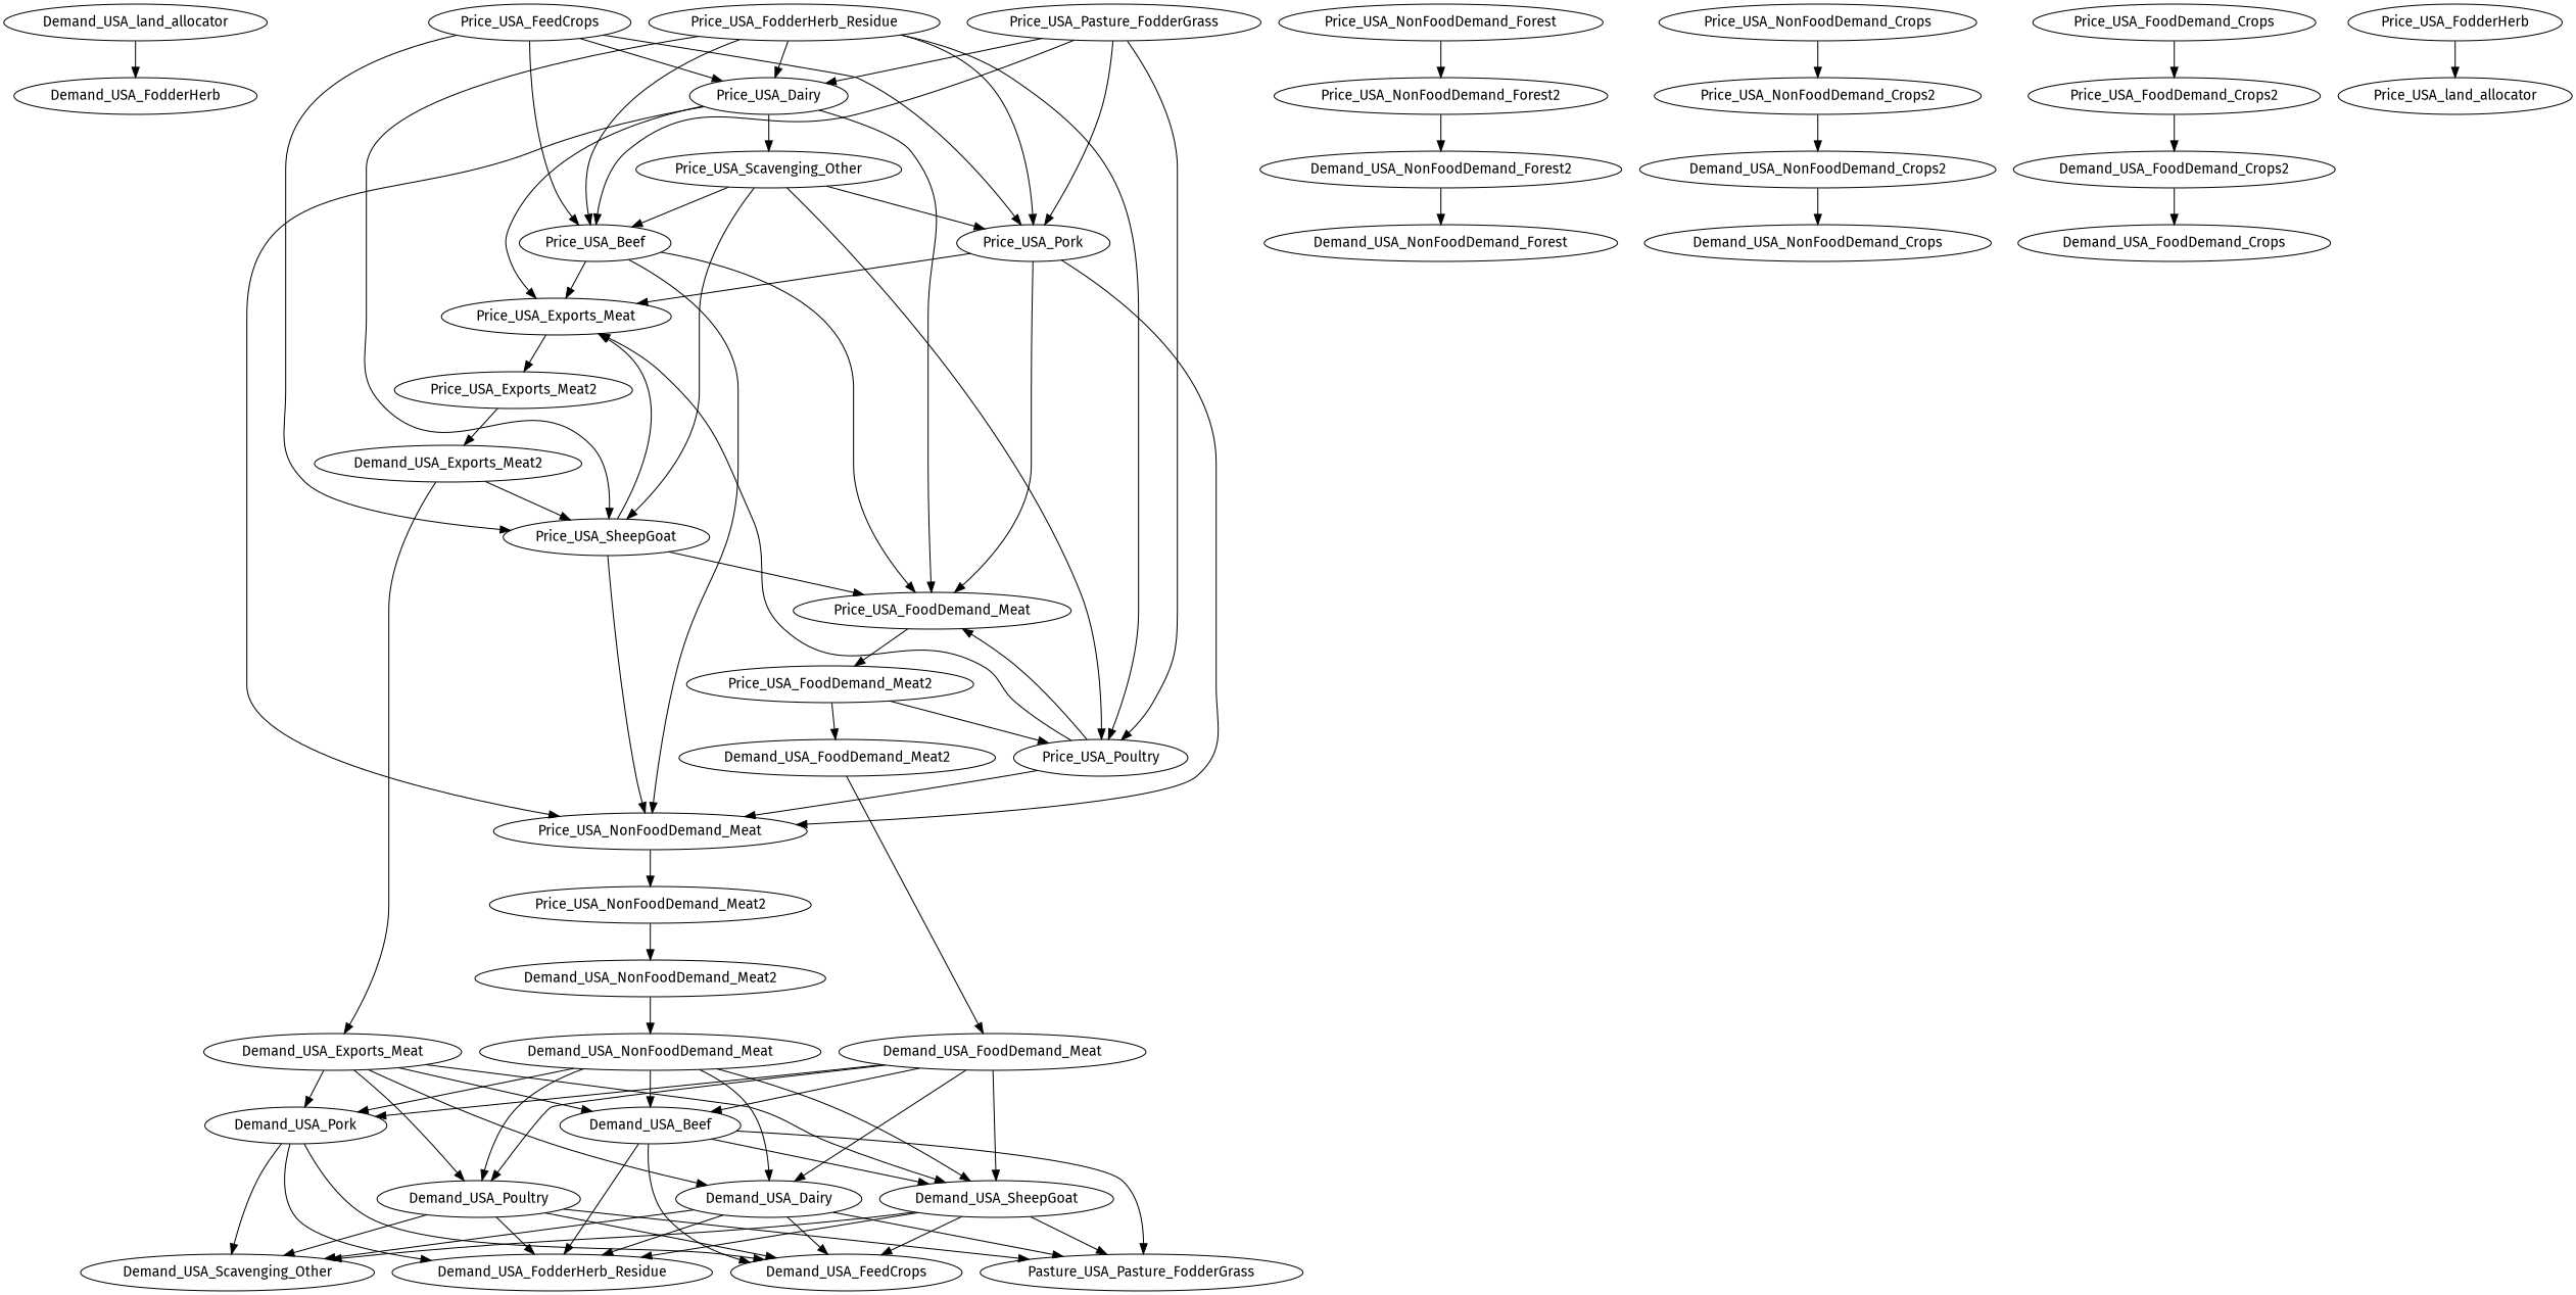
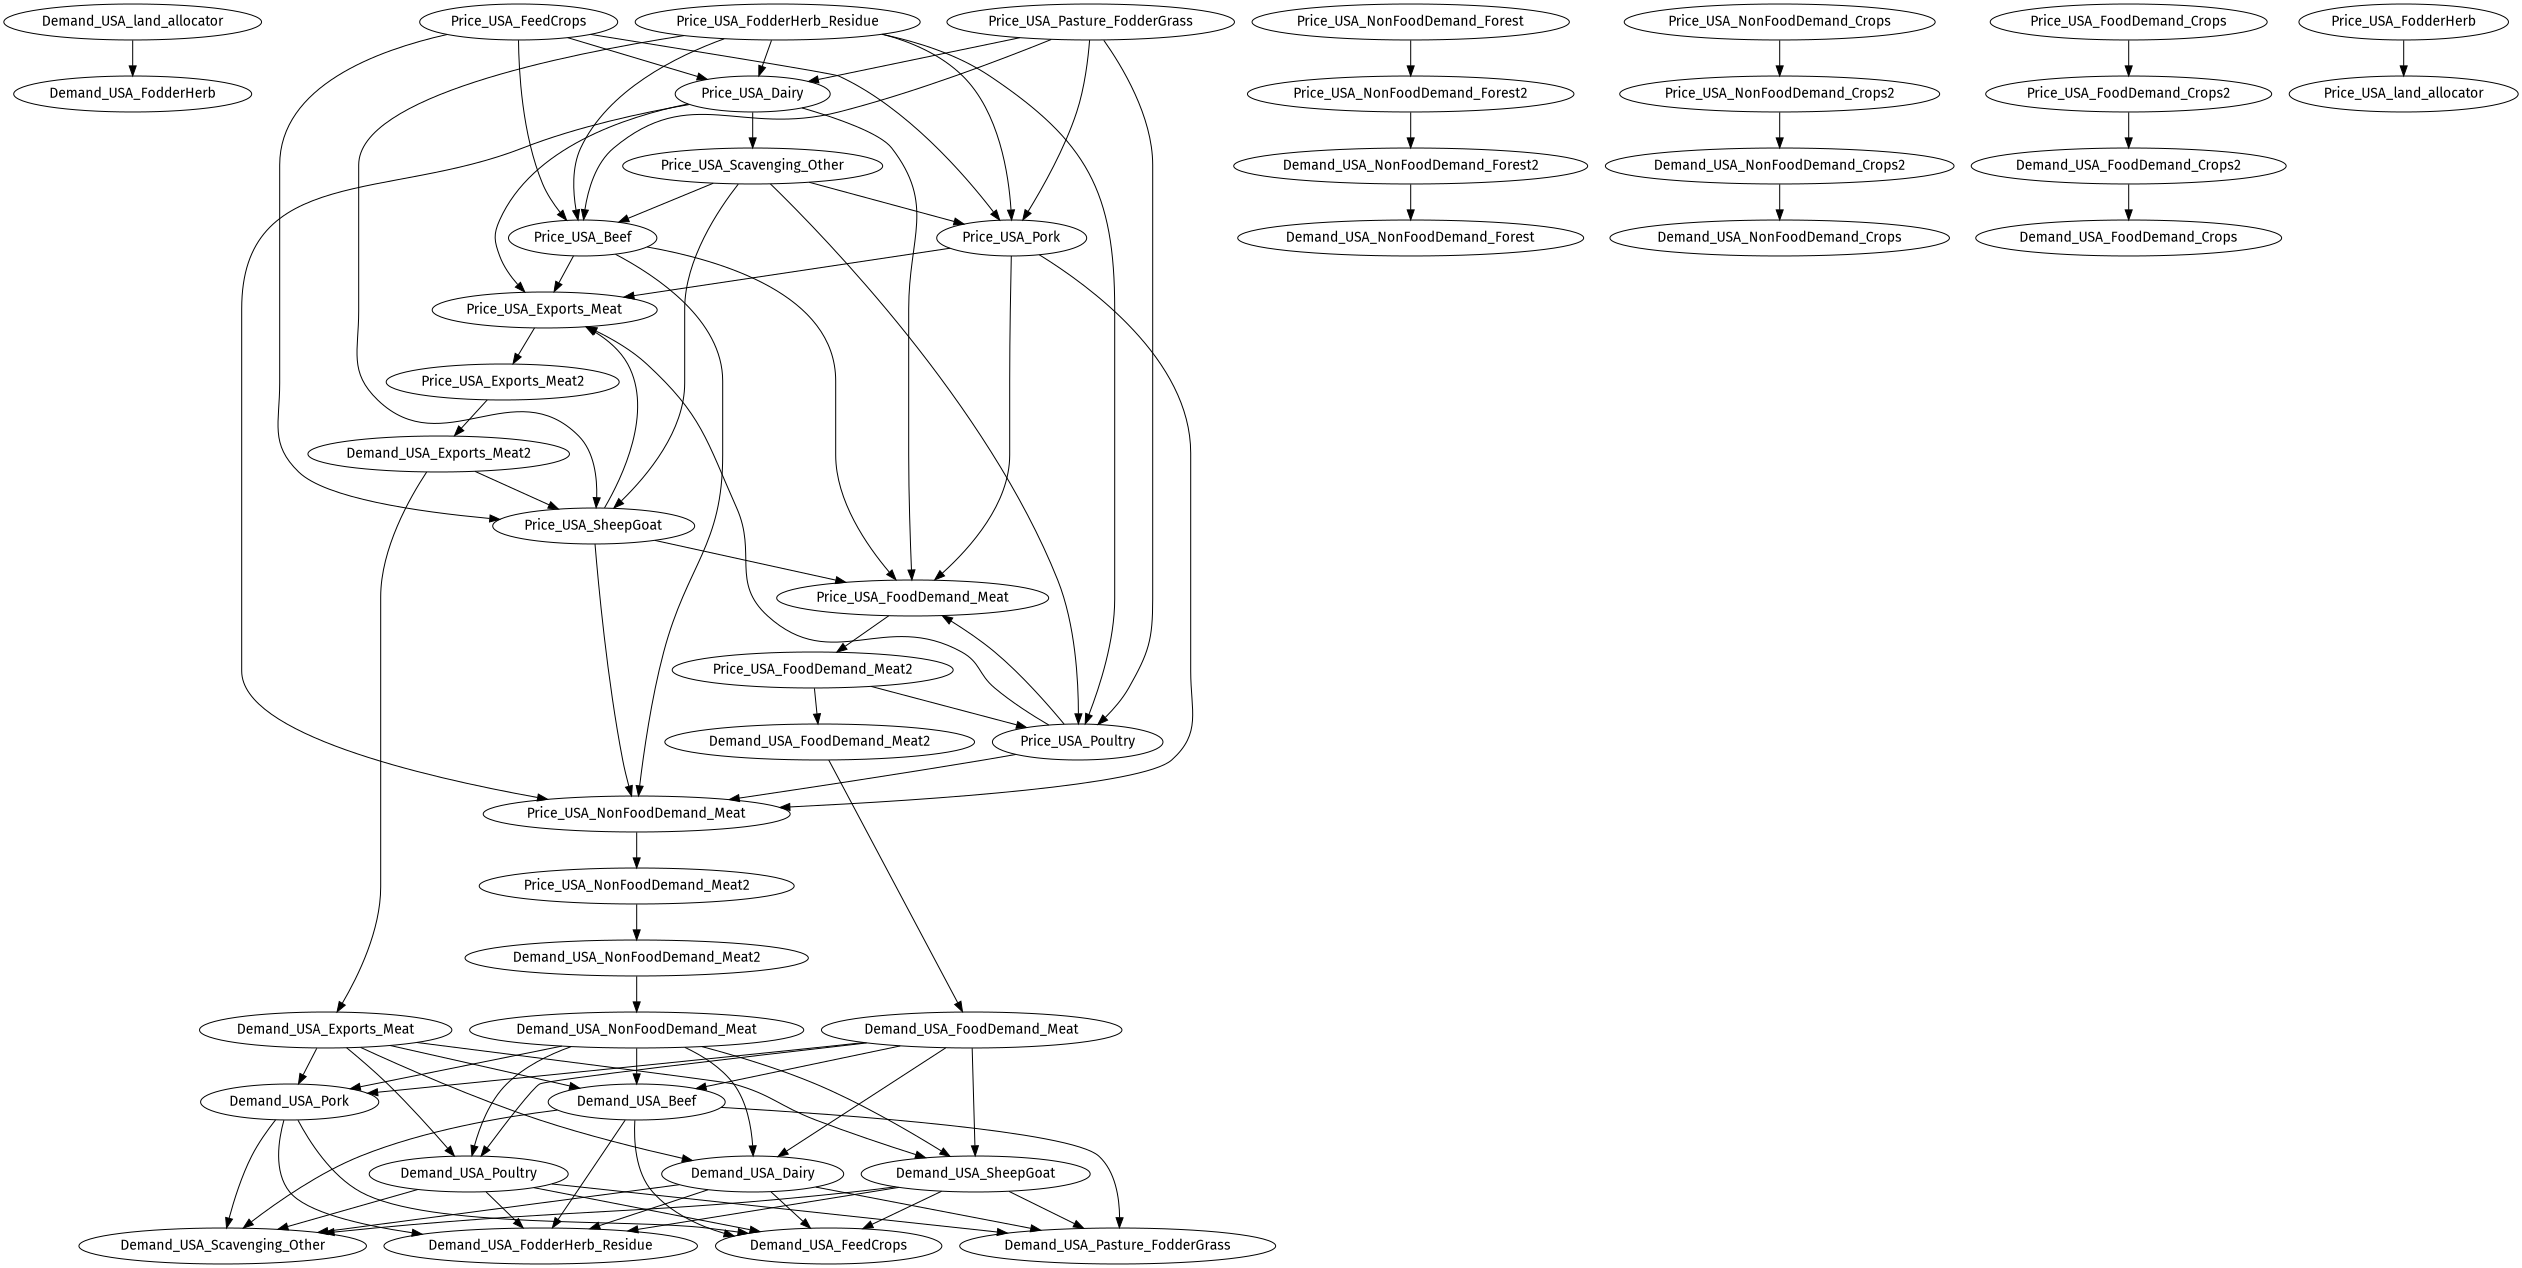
  digraph {
    fontname="Fira Sans"
    node [fontname="Fira Sans"]
    edge [fontname="Fira Sans"]
    Demand_USA_land_allocator
    Demand_USA_FodderHerb
    Price_USA_Scavenging_Other
    Price_USA_Beef
    Price_USA_Pork
    Price_USA_Poultry
    Price_USA_SheepGoat
    Price_USA_Exports_Meat
    Price_USA_FoodDemand_Meat
    Price_USA_NonFoodDemand_Meat
    Price_USA_Dairy
    Price_USA_Exports_Meat2
    Price_USA_FoodDemand_Meat2
    Price_USA_NonFoodDemand_Meat2
    Demand_USA_Exports_Meat2
    Demand_USA_FoodDemand_Meat2
    Demand_USA_NonFoodDemand_Meat2
    Demand_USA_NonFoodDemand_Meat
    Demand_USA_Beef
    Demand_USA_Dairy
    Demand_USA_Pork
    Demand_USA_Poultry
    Demand_USA_SheepGoat
    Demand_USA_FeedCrops
    Demand_USA_FodderHerb_Residue
-   Demand_USA_Pasture_FodderGrass [label=Pasture_USA_Pasture_FodderGrass]
+   Demand_USA_Pasture_FodderGrass
    Demand_USA_Scavenging_Other
    Demand_USA_FoodDemand_Meat
    Demand_USA_Exports_Meat
    Price_USA_Pasture_FodderGrass
    Price_USA_NonFoodDemand_Forest
    Price_USA_NonFoodDemand_Forest2
    Demand_USA_NonFoodDemand_Forest2
    Demand_USA_NonFoodDemand_Forest
    Price_USA_NonFoodDemand_Crops
    Price_USA_NonFoodDemand_Crops2
    Demand_USA_NonFoodDemand_Crops2
    Demand_USA_NonFoodDemand_Crops
    Price_USA_FoodDemand_Crops
    Price_USA_FoodDemand_Crops2
    Demand_USA_FoodDemand_Crops2
    Demand_USA_FoodDemand_Crops
    Price_USA_FodderHerb_Residue
    Price_USA_FodderHerb
    Price_USA_land_allocator
    Price_USA_FeedCrops
    Demand_USA_land_allocator -> Demand_USA_FodderHerb
    Price_USA_Scavenging_Other -> Price_USA_Beef
    Price_USA_Scavenging_Other -> Price_USA_Pork
    Price_USA_Scavenging_Other -> Price_USA_Poultry
    Price_USA_Scavenging_Other -> Price_USA_SheepGoat
    Price_USA_Beef -> Price_USA_Exports_Meat
    Price_USA_Beef -> Price_USA_FoodDemand_Meat
    Price_USA_Beef -> Price_USA_NonFoodDemand_Meat
    Price_USA_Pork -> Price_USA_Exports_Meat
    Price_USA_Pork -> Price_USA_FoodDemand_Meat
    Price_USA_Pork -> Price_USA_NonFoodDemand_Meat
    Price_USA_Poultry -> Price_USA_Exports_Meat
    Price_USA_Poultry -> Price_USA_FoodDemand_Meat
    Price_USA_Poultry -> Price_USA_NonFoodDemand_Meat
    Price_USA_SheepGoat -> Price_USA_Exports_Meat
    Price_USA_SheepGoat -> Price_USA_FoodDemand_Meat
    Price_USA_SheepGoat -> Price_USA_NonFoodDemand_Meat
    Price_USA_Exports_Meat -> Price_USA_Exports_Meat2
    Price_USA_FoodDemand_Meat -> Price_USA_FoodDemand_Meat2
    Price_USA_NonFoodDemand_Meat -> Price_USA_NonFoodDemand_Meat2
    Price_USA_Dairy -> Price_USA_Scavenging_Other
    Price_USA_Dairy -> Price_USA_Exports_Meat
    Price_USA_Dairy -> Price_USA_FoodDemand_Meat
    Price_USA_Dairy -> Price_USA_NonFoodDemand_Meat
    Price_USA_Exports_Meat2 -> Demand_USA_Exports_Meat2
    Price_USA_FoodDemand_Meat2 -> Price_USA_Poultry
    Price_USA_FoodDemand_Meat2 -> Demand_USA_FoodDemand_Meat2
    Price_USA_NonFoodDemand_Meat2 -> Demand_USA_NonFoodDemand_Meat2
    Demand_USA_Exports_Meat2 -> Price_USA_SheepGoat
    Demand_USA_Exports_Meat2 -> Demand_USA_Exports_Meat
    Demand_USA_FoodDemand_Meat2 -> Demand_USA_FoodDemand_Meat
    Demand_USA_NonFoodDemand_Meat2 -> Demand_USA_NonFoodDemand_Meat
    Demand_USA_NonFoodDemand_Meat -> Demand_USA_Beef
    Demand_USA_NonFoodDemand_Meat -> Demand_USA_Dairy
    Demand_USA_NonFoodDemand_Meat -> Demand_USA_Pork
    Demand_USA_NonFoodDemand_Meat -> Demand_USA_Poultry
    Demand_USA_NonFoodDemand_Meat -> Demand_USA_SheepGoat
    Demand_USA_Beef -> Demand_USA_FeedCrops
    Demand_USA_Beef -> Demand_USA_FodderHerb_Residue
    Demand_USA_Beef -> Demand_USA_Pasture_FodderGrass
-   Demand_USA_Beef -> Demand_USA_SheepGoat
+   Demand_USA_Beef -> Demand_USA_Scavenging_Other
    Demand_USA_Dairy -> Demand_USA_FeedCrops
    Demand_USA_Dairy -> Demand_USA_FodderHerb_Residue
    Demand_USA_Dairy -> Demand_USA_Pasture_FodderGrass
    Demand_USA_Dairy -> Demand_USA_Scavenging_Other
    Demand_USA_Pork -> Demand_USA_FeedCrops
    Demand_USA_Pork -> Demand_USA_FodderHerb_Residue
    Demand_USA_Pork -> Demand_USA_Scavenging_Other
    Demand_USA_Poultry -> Demand_USA_FeedCrops
    Demand_USA_Poultry -> Demand_USA_FodderHerb_Residue
    Demand_USA_Poultry -> Demand_USA_Pasture_FodderGrass
    Demand_USA_Poultry -> Demand_USA_Scavenging_Other
    Demand_USA_SheepGoat -> Demand_USA_FeedCrops
    Demand_USA_SheepGoat -> Demand_USA_FodderHerb_Residue
    Demand_USA_SheepGoat -> Demand_USA_Pasture_FodderGrass
    Demand_USA_SheepGoat -> Demand_USA_Scavenging_Other
    Demand_USA_FoodDemand_Meat -> Demand_USA_Beef
    Demand_USA_FoodDemand_Meat -> Demand_USA_Dairy
    Demand_USA_FoodDemand_Meat -> Demand_USA_Pork
    Demand_USA_FoodDemand_Meat -> Demand_USA_Poultry
    Demand_USA_FoodDemand_Meat -> Demand_USA_SheepGoat
    Demand_USA_Exports_Meat -> Demand_USA_Beef
    Demand_USA_Exports_Meat -> Demand_USA_Dairy
    Demand_USA_Exports_Meat -> Demand_USA_Pork
    Demand_USA_Exports_Meat -> Demand_USA_Poultry
    Demand_USA_Exports_Meat -> Demand_USA_SheepGoat
    Price_USA_Pasture_FodderGrass -> Price_USA_Beef
    Price_USA_Pasture_FodderGrass -> Price_USA_Pork
    Price_USA_Pasture_FodderGrass -> Price_USA_Poultry
    Price_USA_Pasture_FodderGrass -> Price_USA_Dairy
    Price_USA_NonFoodDemand_Forest -> Price_USA_NonFoodDemand_Forest2
    Price_USA_NonFoodDemand_Forest2 -> Demand_USA_NonFoodDemand_Forest2
    Demand_USA_NonFoodDemand_Forest2 -> Demand_USA_NonFoodDemand_Forest
    Price_USA_NonFoodDemand_Crops -> Price_USA_NonFoodDemand_Crops2
    Price_USA_NonFoodDemand_Crops2 -> Demand_USA_NonFoodDemand_Crops2
    Demand_USA_NonFoodDemand_Crops2 -> Demand_USA_NonFoodDemand_Crops
    Price_USA_FoodDemand_Crops -> Price_USA_FoodDemand_Crops2
    Price_USA_FoodDemand_Crops2 -> Demand_USA_FoodDemand_Crops2
    Demand_USA_FoodDemand_Crops2 -> Demand_USA_FoodDemand_Crops
    Price_USA_FodderHerb_Residue -> Price_USA_Beef
    Price_USA_FodderHerb_Residue -> Price_USA_Pork
    Price_USA_FodderHerb_Residue -> Price_USA_Poultry
    Price_USA_FodderHerb_Residue -> Price_USA_SheepGoat
    Price_USA_FodderHerb_Residue -> Price_USA_Dairy
    Price_USA_FodderHerb -> Price_USA_land_allocator
    Price_USA_FeedCrops -> Price_USA_Beef
    Price_USA_FeedCrops -> Price_USA_Pork
    Price_USA_FeedCrops -> Price_USA_SheepGoat
    Price_USA_FeedCrops -> Price_USA_Dairy
  }
